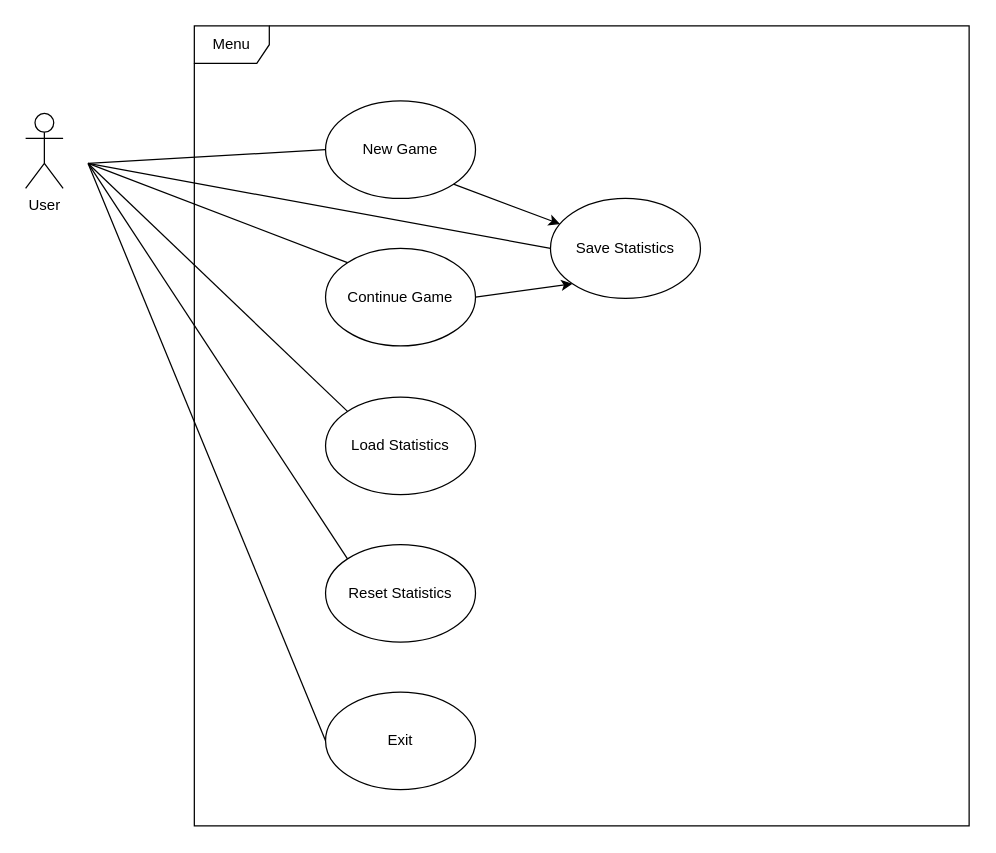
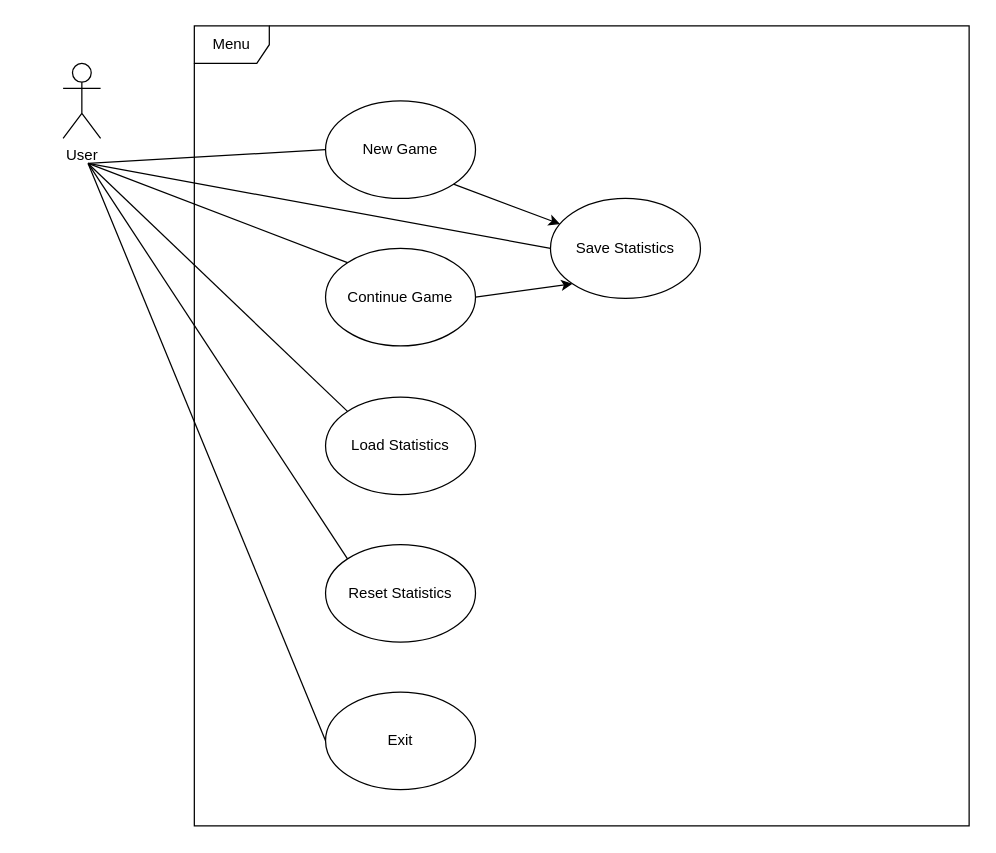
  <mxCell id="0" />
  <mxCell id="1" parent="0" />
- <mxCell id="2" value="User" style="shape=umlActor;verticalLabelPosition=bottom;labelBackgroundColor=#ffffff;verticalAlign=top;html=1;outlineConnect=0;" vertex="1" parent="1"><mxGeometry x="20" y="90" width="30" height="60" as="geometry" /></mxCell>
+ <mxCell id="2" value="User" style="shape=umlActor;verticalLabelPosition=bottom;labelBackgroundColor=#ffffff;verticalAlign=top;html=1;outlineConnect=0;" vertex="1" parent="1"><mxGeometry x="50" y="50" width="30" height="60" as="geometry" /></mxCell>
  <mxCell id="3" value="New Game" style="ellipse;whiteSpace=wrap;html=1;" vertex="1" parent="1"><mxGeometry x="260" y="80" width="120" height="78" as="geometry" /></mxCell>
  <mxCell id="4" value="Continue Game" style="ellipse;whiteSpace=wrap;html=1;" vertex="1" parent="1"><mxGeometry x="260" y="198" width="120" height="78" as="geometry" /></mxCell>
  <mxCell id="5" value="Load Statistics" style="ellipse;whiteSpace=wrap;html=1;" vertex="1" parent="1"><mxGeometry x="260" y="317" width="120" height="78" as="geometry" /></mxCell>
  <mxCell id="6" value="Reset Statistics" style="ellipse;whiteSpace=wrap;html=1;" vertex="1" parent="1"><mxGeometry x="260" y="435" width="120" height="78" as="geometry" /></mxCell>
  <mxCell id="7" value="Exit" style="ellipse;whiteSpace=wrap;html=1;" vertex="1" parent="1"><mxGeometry x="260" y="553" width="120" height="78" as="geometry" /></mxCell>
  <mxCell id="8" value="" style="endArrow=none;html=1;entryX=0;entryY=0.5;entryDx=0;entryDy=0;" edge="1" parent="1" target="3"><mxGeometry width="50" height="50" relative="1" as="geometry"><mxPoint x="70" y="130" as="sourcePoint" /><mxPoint x="200" y="120" as="targetPoint" /></mxGeometry></mxCell>
  <mxCell id="9" value="" style="endArrow=none;html=1;exitX=0;exitY=0;exitDx=0;exitDy=0;" edge="1" parent="1" source="4"><mxGeometry width="50" height="50" relative="1" as="geometry"><mxPoint x="170" y="220" as="sourcePoint" /><mxPoint x="70" y="130" as="targetPoint" /></mxGeometry></mxCell>
  <mxCell id="10" value="" style="endArrow=none;html=1;exitX=0;exitY=0;exitDx=0;exitDy=0;" edge="1" parent="1" source="5"><mxGeometry width="50" height="50" relative="1" as="geometry"><mxPoint x="150" y="300" as="sourcePoint" /><mxPoint x="70" y="130" as="targetPoint" /></mxGeometry></mxCell>
  <mxCell id="11" value="" style="endArrow=none;html=1;exitX=0;exitY=0;exitDx=0;exitDy=0;" edge="1" parent="1" source="6"><mxGeometry width="50" height="50" relative="1" as="geometry"><mxPoint x="140" y="410" as="sourcePoint" /><mxPoint x="70" y="130" as="targetPoint" /></mxGeometry></mxCell>
  <mxCell id="12" value="" style="endArrow=none;html=1;exitX=0;exitY=0.5;exitDx=0;exitDy=0;" edge="1" parent="1" source="7"><mxGeometry width="50" height="50" relative="1" as="geometry"><mxPoint x="120" y="420" as="sourcePoint" /><mxPoint x="70" y="130" as="targetPoint" /></mxGeometry></mxCell>
  <mxCell id="13" value="Save Statistics" style="ellipse;whiteSpace=wrap;html=1;" vertex="1" parent="1"><mxGeometry x="440" y="158" width="120" height="80" as="geometry" /></mxCell>
  <mxCell id="14" value="" style="endArrow=classic;html=1;exitX=1;exitY=1;exitDx=0;exitDy=0;" edge="1" parent="1" source="3" target="13"><mxGeometry width="50" height="50" relative="1" as="geometry"><mxPoint x="120" y="360" as="sourcePoint" /><mxPoint x="170" y="310" as="targetPoint" /></mxGeometry></mxCell>
  <mxCell id="15" value="" style="endArrow=classic;html=1;exitX=1;exitY=0.5;exitDx=0;exitDy=0;entryX=0;entryY=1;entryDx=0;entryDy=0;" edge="1" parent="1" source="4" target="13"><mxGeometry width="50" height="50" relative="1" as="geometry"><mxPoint x="560" y="330" as="sourcePoint" /><mxPoint x="610" y="280" as="targetPoint" /></mxGeometry></mxCell>
  <mxCell id="16" value="" style="endArrow=none;html=1;entryX=0;entryY=0.5;entryDx=0;entryDy=0;" edge="1" parent="1" target="13"><mxGeometry width="50" height="50" relative="1" as="geometry"><mxPoint x="70" y="130" as="sourcePoint" /><mxPoint x="160" y="650" as="targetPoint" /></mxGeometry></mxCell>
  <mxCell id="17" value="Menu" style="shape=umlFrame;whiteSpace=wrap;html=1;" vertex="1" parent="1"><mxGeometry x="155" y="20" width="620" height="640" as="geometry" /></mxCell>
